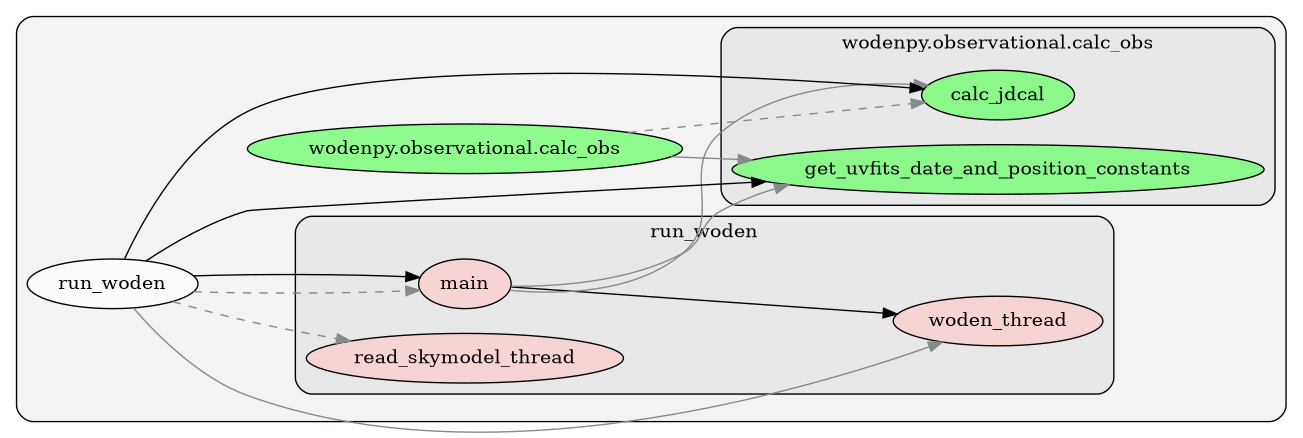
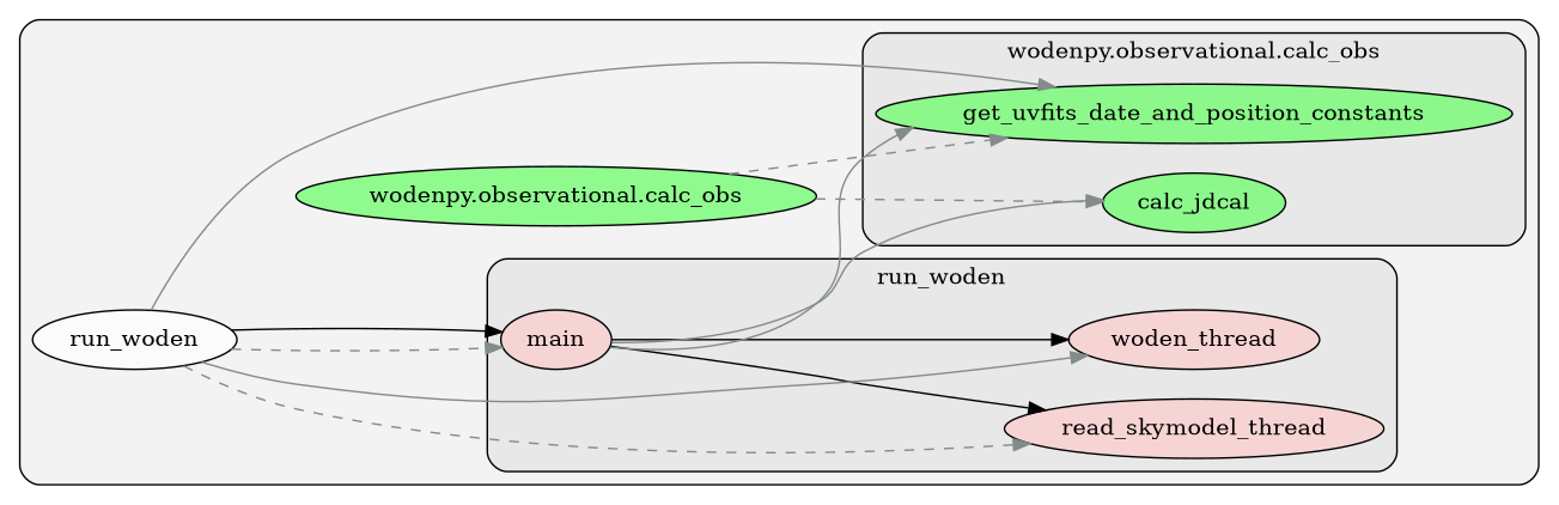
  digraph {
    clusterrank=local
    rankdir=LR
    node [fillcolor="#feccccb2" fontcolor="#000000" group=0 style=filled]
    edge [color="#838b8b" style=solid]
    n1 [label=main]
    n2 [label=read_skymodel_thread]
    n3 [label=woden_thread]
    n4 [fillcolor="#65ff65b2" group=1 label=calc_jdcal]
    n5 [fillcolor="#65ff65b2" group=1 label=get_uvfits_date_and_position_constants]
    n6 [fillcolor="#ffffffb2" label=run_woden]
    n7 [fillcolor="#65ff65b2" group=1 label="wodenpy.observational.calc_obs"]
    subgraph cluster_1 {
      fillcolor="#80808018"
      style="filled,rounded"
      n6
      n7
      subgraph cluster_2 {
        fillcolor="#80808018"
        label=run_woden
        style="filled,rounded"
        n1
        n2
        n3
      }
      subgraph cluster_3 {
        fillcolor="#80808018"
        label="wodenpy.observational.calc_obs"
        style="filled,rounded"
        n4
        n5
      }
    }
+   n1 -> n2 [color="#000000"]
    n1 -> n3 [color="#000000"]
    n1 -> n4
    n1 -> n5
    n6 -> n1 [style=dashed]
    n6 -> n1 [color="#000000"]
    n6 -> n2 [style=dashed]
    n6 -> n3
-   n6 -> n4 [color="#000000"]
-   n6 -> n5 [color="#000000"]
+   n6 -> n5
    n7 -> n4 [style=dashed]
-   n7 -> n5
+   n7 -> n5 [style=dashed]
  }
